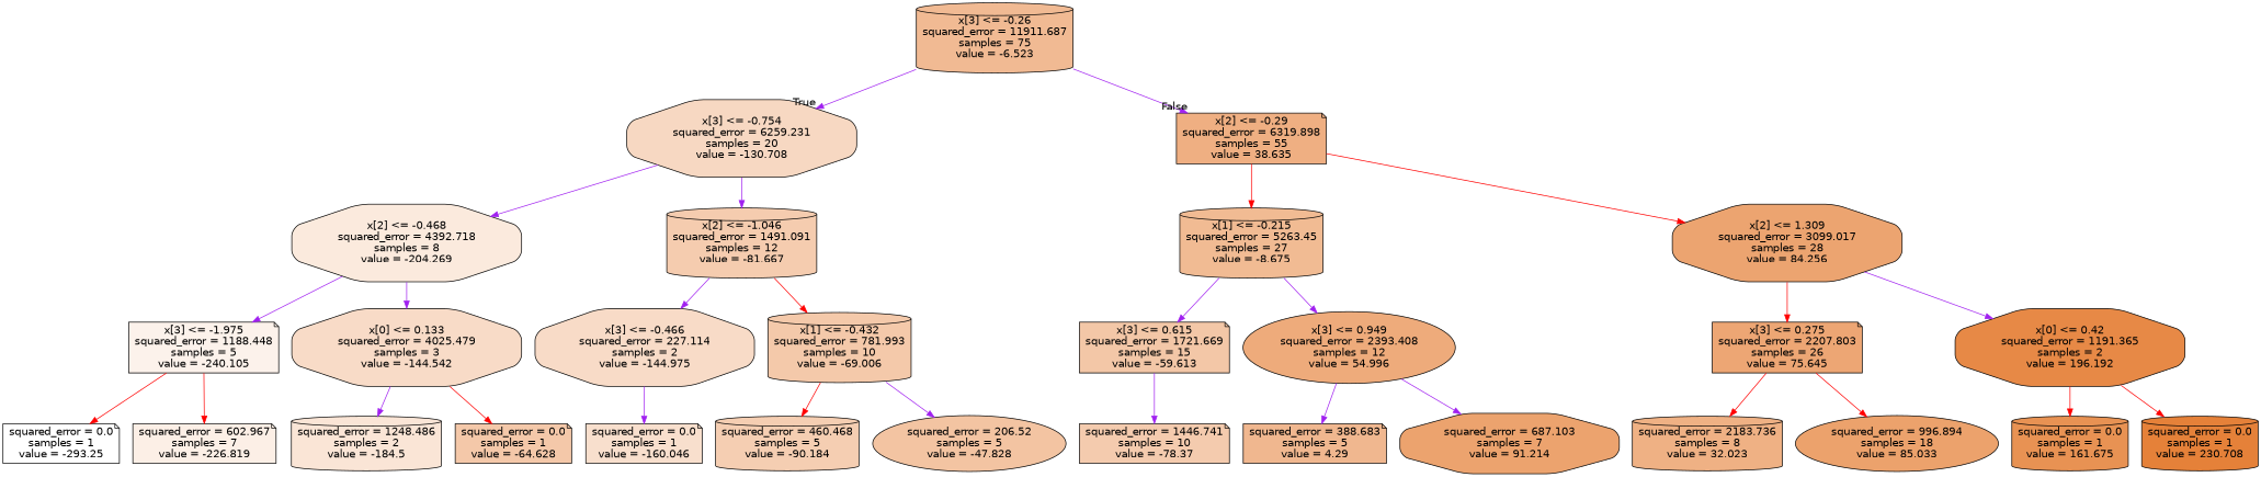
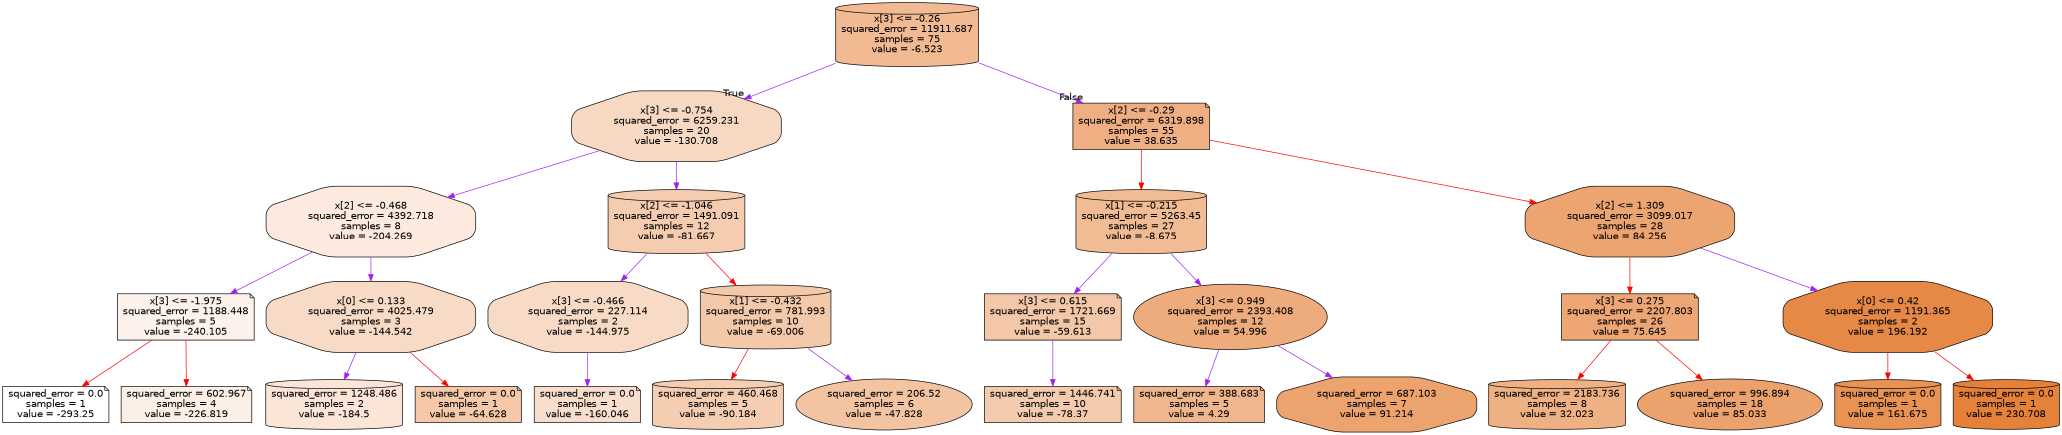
  digraph {
    node [color=black fillcolor="#f8dbc7" fontname=helvetica shape=note style="filled, rounded"]
    edge [color=purple fontname=helvetica]
    n1 [fillcolor="#f1ba93" label="x[3] <= -0.26\nsquared_error = 11911.687\nsamples = 75\nvalue = -6.523" shape=cylinder]
    n2 [fillcolor="#f7d8c2" label="x[3] <= -0.754\nsquared_error = 6259.231\nsamples = 20\nvalue = -130.708" shape=octagon]
    n3 [fillcolor="#efaf82" label="x[2] <= -0.29\nsquared_error = 6319.898\nsamples = 55\nvalue = 38.635"]
    n4 [fillcolor="#fbeadd" label="x[2] <= -0.468\nsquared_error = 4392.718\nsamples = 8\nvalue = -204.269" shape=octagon]
    n5 [fillcolor="#f5ccaf" label="x[2] <= -1.046\nsquared_error = 1491.091\nsamples = 12\nvalue = -81.667" shape=cylinder]
    n6 [fillcolor="#f1bb93" label="x[1] <= -0.215\nsquared_error = 5263.45\nsamples = 27\nvalue = -8.675" shape=cylinder]
    n7 [fillcolor="#eca470" label="x[2] <= 1.309\nsquared_error = 3099.017\nsamples = 28\nvalue = 84.256" shape=octagon]
    n8 [fillcolor="#fcf2eb" label="x[3] <= -1.975\nsquared_error = 1188.448\nsamples = 5\nvalue = -240.105"]
    n9 [label="x[0] <= 0.133\nsquared_error = 4025.479\nsamples = 3\nvalue = -144.542" shape=octagon]
    n10 [label="x[3] <= -0.466\nsquared_error = 227.114\nsamples = 2\nvalue = -144.975" shape=octagon]
    n11 [fillcolor="#f4c9aa" label="x[1] <= -0.432\nsquared_error = 781.993\nsamples = 10\nvalue = -69.006" shape=cylinder]
    n12 [fillcolor="#ffffff" label="squared_error = 0.0\nsamples = 1\nvalue = -293.25"]
-   n13 [fillcolor="#fcefe6" label="squared_error = 602.967\nsamples = 7\nvalue = -226.819"]
+   n13 [fillcolor="#fcefe6" label="squared_error = 602.967\nsamples = 4\nvalue = -226.819"]
    n14 [fillcolor="#fae5d6" label="squared_error = 1248.486\nsamples = 2\nvalue = -184.5" shape=cylinder]
    n15 [fillcolor="#f4c8a9" label="squared_error = 0.0\nsamples = 1\nvalue = -64.628"]
    n16 [fillcolor="#f8dfcd" label="squared_error = 0.0\nsamples = 1\nvalue = -160.046"]
    n17 [fillcolor="#f5ceb2" label="squared_error = 460.468\nsamples = 5\nvalue = -90.184" shape=cylinder]
-   n18 [fillcolor="#f3c4a2" label="squared_error = 206.52\nsamples = 5\nvalue = -47.828" shape=ellipse]
+   n18 [fillcolor="#f3c4a2" label="squared_error = 206.52\nsamples = 6\nvalue = -47.828" shape=ellipse]
    n19 [fillcolor="#f3c7a7" label="x[3] <= 0.615\nsquared_error = 1721.669\nsamples = 15\nvalue = -59.613"]
    n20 [fillcolor="#eeab7b" label="x[3] <= 0.949\nsquared_error = 2393.408\nsamples = 12\nvalue = 54.996" shape=ellipse]
    n21 [fillcolor="#eda674" label="x[3] <= 0.275\nsquared_error = 2207.803\nsamples = 26\nvalue = 75.645"]
    n22 [fillcolor="#e78946" label="x[0] <= 0.42\nsquared_error = 1191.365\nsamples = 2\nvalue = 196.192" shape=octagon]
    n23 [fillcolor="#f4cbae" label="squared_error = 1446.741\nsamples = 10\nvalue = -78.37"]
    n24 [fillcolor="#f0b78f" label="squared_error = 388.683\nsamples = 5\nvalue = 4.29"]
    n25 [fillcolor="#eca36e" label="squared_error = 687.103\nsamples = 7\nvalue = 91.214" shape=octagon]
    n26 [fillcolor="#efb184" label="squared_error = 2183.736\nsamples = 8\nvalue = 32.023" shape=cylinder]
    n27 [fillcolor="#eca26c" label="squared_error = 996.894\nsamples = 18\nvalue = 85.033" shape=ellipse]
    n28 [fillcolor="#e89253" label="squared_error = 0.0\nsamples = 1\nvalue = 161.675" shape=cylinder]
    n29 [fillcolor="#e58139" label="squared_error = 0.0\nsamples = 1\nvalue = 230.708" shape=cylinder]
    n1 -> n2 [headlabel=True labelangle=45 labeldistance=2.5]
    n1 -> n3 [headlabel=False labelangle=-45 labeldistance=2.5]
    n2 -> n4
    n2 -> n5
    n3 -> n6 [color=red]
    n3 -> n7 [color=red]
    n4 -> n8
    n4 -> n9
    n5 -> n10
    n5 -> n11 [color=red]
    n6 -> n19
    n6 -> n20
    n7 -> n21 [color=red]
    n7 -> n22
    n8 -> n12 [color=red]
    n8 -> n13 [color=red]
    n9 -> n14
    n9 -> n15 [color=red]
    n10 -> n16
    n11 -> n17 [color=red]
    n11 -> n18
    n19 -> n23
    n20 -> n24
    n20 -> n25
    n21 -> n26 [color=red]
    n21 -> n27 [color=red]
    n22 -> n28 [color=red]
    n22 -> n29 [color=red]
  }
